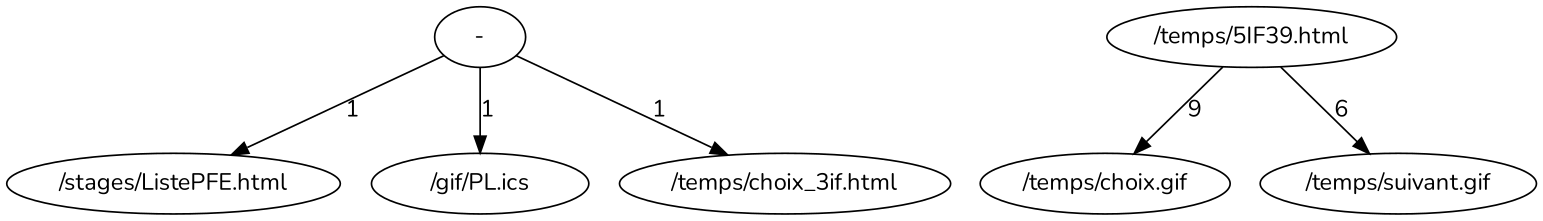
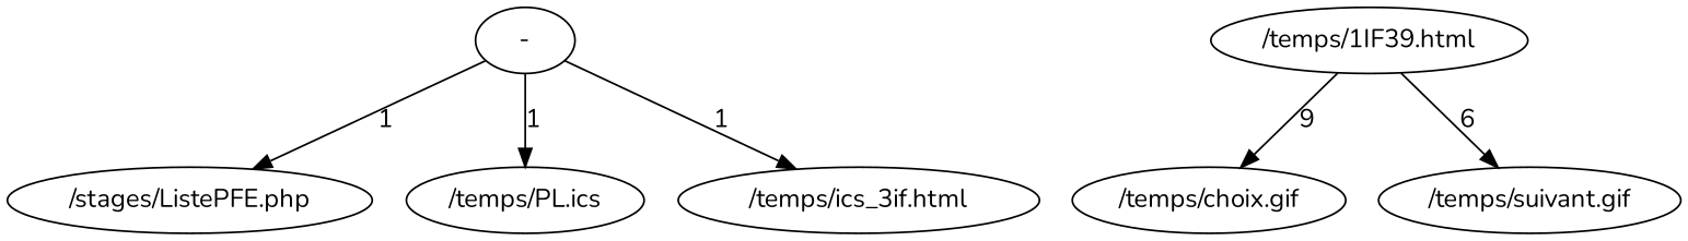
  digraph {
    fontname=Nunito
    node [fontname=Nunito]
    edge [fontname=Nunito]
    "-"
-   "/stages/ListePFE.php" [label="/stages/ListePFE.html"]
-   "/temps/PL.ics" [label="/gif/PL.ics"]
-   "/temps/choix_3if.html"
-   "/temps/5IF39.html"
+   "/stages/ListePFE.php"
+   "/temps/PL.ics"
+   "/temps/choix_3if.html" [label="/temps/ics_3if.html"]
+   "/temps/5IF39.html" [label="/temps/1IF39.html"]
    "/temps/choix.gif"
    "/temps/suivant.gif"
    "-" -> "/stages/ListePFE.php" [label=1]
    "-" -> "/temps/PL.ics" [label=1]
    "-" -> "/temps/choix_3if.html" [label=1]
    "/temps/5IF39.html" -> "/temps/choix.gif" [label=9]
    "/temps/5IF39.html" -> "/temps/suivant.gif" [label=6]
  }
